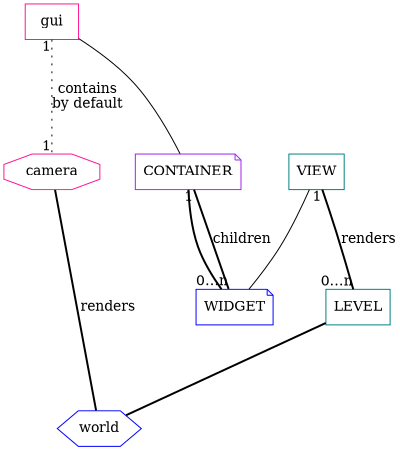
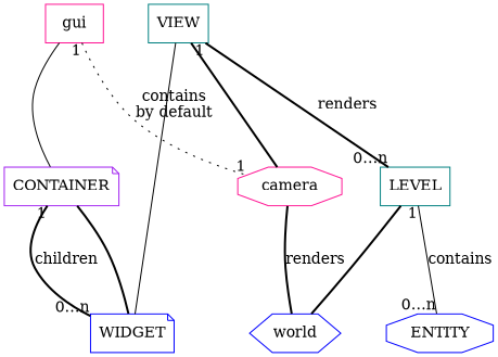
  graph {
    nodesep=0.5
    ranksep=1.2
    node [color=blue shape=box]
    edge [style=bold]
    n1 [label=WIDGET shape=note]
    gui [color=deeppink]
    camera [color=deeppink shape=octagon]
    n4 [color=purple label=CONTAINER shape=note]
    world [shape=hexagon]
    n6 [color=teal label=VIEW]
    n7 [color=teal label=LEVEL]
+   n8 [label=ENTITY shape=octagon]
    gui -- camera [headlabel=1 label="contains\nby default" style=dotted taillabel=1 weight=3]
    gui -- n4 [style=solid weight=0]
    camera -- world [label=renders]
    n4 -- n1 [weight=2]
    n4 -- n1 [headlabel="0…n" label=children taillabel=1]
    n6 -- n1 [style=solid weight=2]
+   n6 -- camera [weight=0]
    n6 -- n7 [headlabel="0…n" label=renders taillabel=1]
    n7 -- world
+   n7 -- n8 [headlabel="0…n" label=contains style=solid taillabel=1]
  }
